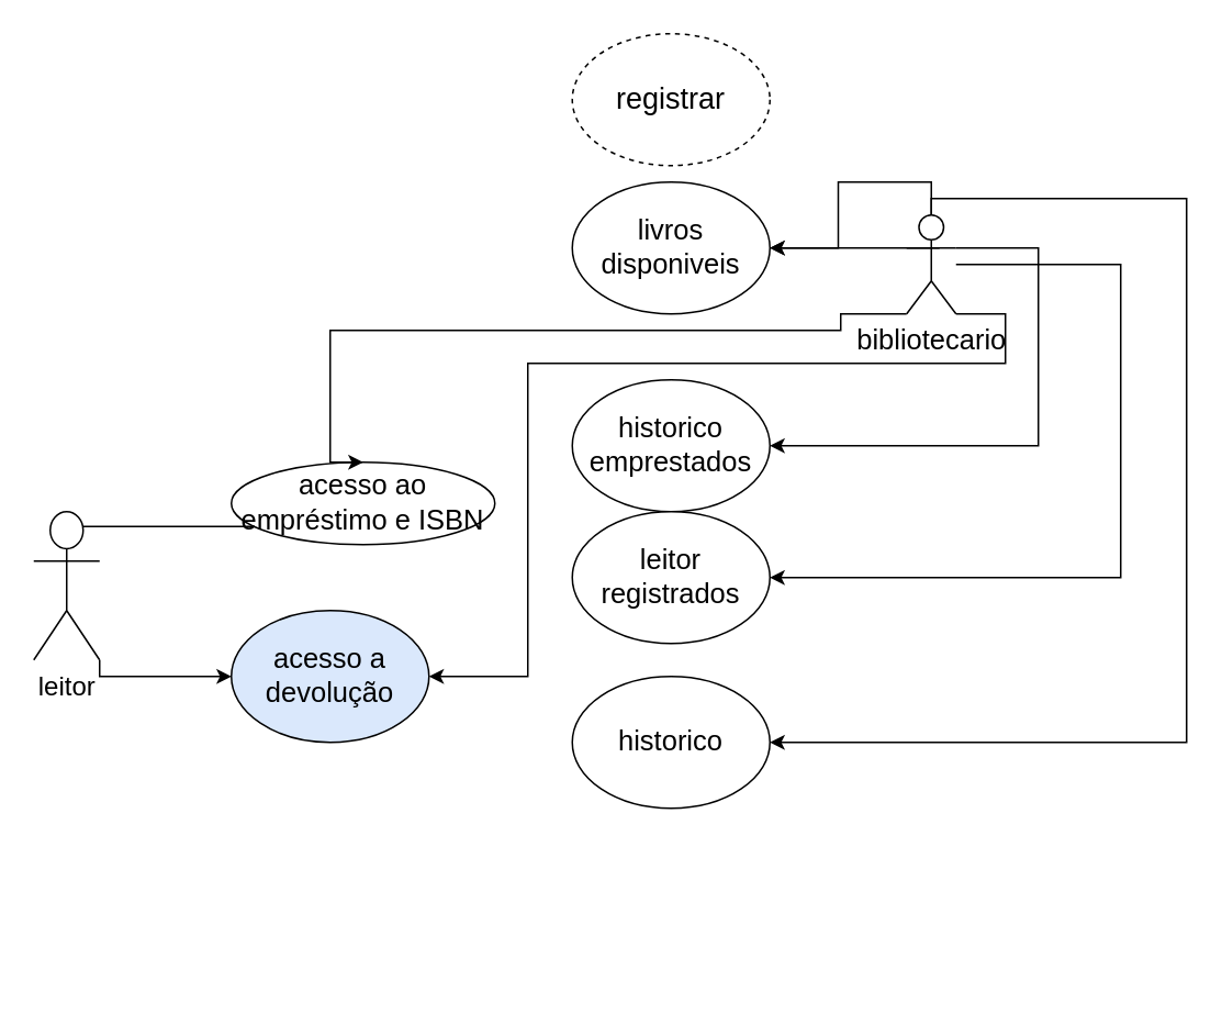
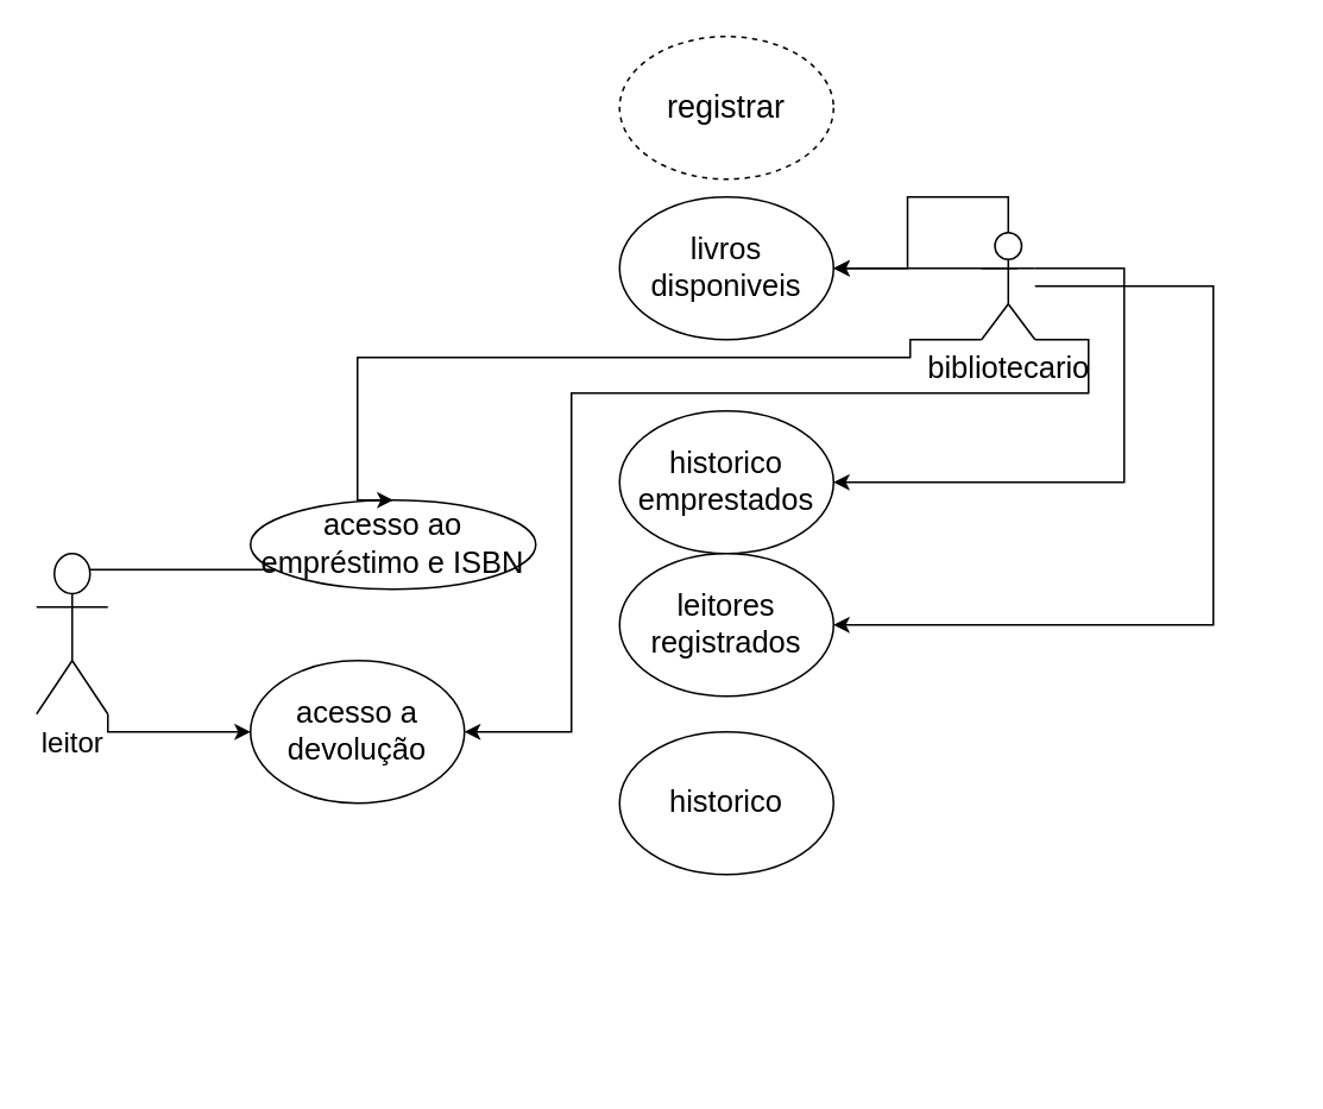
  <mxCell id="0" />
  <mxCell id="1" parent="0" />
  <mxCell id="2" style="edgeStyle=orthogonalEdgeStyle;rounded=0;orthogonalLoop=1;jettySize=auto;html=1;entryX=0;entryY=0.5;entryDx=0;entryDy=0;exitX=0.75;exitY=0.1;exitDx=0;exitDy=0;exitPerimeter=0;" edge="1" parent="1" source="4" target="5"><mxGeometry relative="1" as="geometry"><mxPoint x="80" y="350" as="sourcePoint" /><Array as="points"><mxPoint x="158" y="319" /></Array></mxGeometry></mxCell>
  <mxCell id="3" style="edgeStyle=orthogonalEdgeStyle;rounded=0;orthogonalLoop=1;jettySize=auto;html=1;exitX=1;exitY=1;exitDx=0;exitDy=0;exitPerimeter=0;entryX=0;entryY=0.5;entryDx=0;entryDy=0;" edge="1" parent="1" source="4" target="6"><mxGeometry relative="1" as="geometry"><mxPoint x="60" y="410" as="targetPoint" /><Array as="points"><mxPoint x="60" y="410" /><mxPoint x="140" y="410" /></Array></mxGeometry></mxCell>
  <mxCell id="4" value="&lt;font style=&quot;font-size: 16px;&quot;&gt;leitor&lt;/font&gt;" style="shape=umlActor;verticalLabelPosition=bottom;verticalAlign=top;html=1;outlineConnect=0;" vertex="1" parent="1"><mxGeometry x="20" y="310" width="40" height="90" as="geometry" /></mxCell>
  <mxCell id="5" value="&lt;font style=&quot;font-size: 17px;&quot;&gt;acesso ao empréstimo e ISBN&lt;/font&gt;" style="ellipse;whiteSpace=wrap;html=1;" vertex="1" parent="1"><mxGeometry x="140" y="280" width="160" height="50" as="geometry" /></mxCell>
- <mxCell id="6" value="&lt;font style=&quot;font-size: 17px;&quot;&gt;acesso a devolução&lt;/font&gt;" style="ellipse;whiteSpace=wrap;html=1;fillColor=#dae8fc;" vertex="1" parent="1"><mxGeometry x="140" y="370" width="120" height="80" as="geometry" /></mxCell>
+ <mxCell id="6" value="&lt;font style=&quot;font-size: 17px;&quot;&gt;acesso a devolução&lt;/font&gt;" style="ellipse;whiteSpace=wrap;html=1;" vertex="1" parent="1"><mxGeometry x="140" y="370" width="120" height="80" as="geometry" /></mxCell>
  <mxCell id="7" value="&lt;font style=&quot;font-size: 18px;&quot;&gt;registrar&lt;/font&gt;" style="ellipse;whiteSpace=wrap;html=1;dashed=1;" vertex="1" parent="1"><mxGeometry x="347" y="20" width="120" height="80" as="geometry" /></mxCell>
  <mxCell id="8" value="&lt;font style=&quot;font-size: 17px;&quot;&gt;livros disponiveis&lt;/font&gt;" style="ellipse;whiteSpace=wrap;html=1;" vertex="1" parent="1"><mxGeometry x="347" y="110" width="120" height="80" as="geometry" /></mxCell>
  <mxCell id="9" style="edgeStyle=orthogonalEdgeStyle;rounded=0;orthogonalLoop=1;jettySize=auto;html=1;entryX=1;entryY=0.5;entryDx=0;entryDy=0;" edge="1" parent="1"><mxGeometry relative="1" as="geometry"><mxPoint x="570" y="150" as="sourcePoint" /><mxPoint x="467" y="150" as="targetPoint" /></mxGeometry></mxCell>
  <mxCell id="10" style="edgeStyle=orthogonalEdgeStyle;rounded=0;orthogonalLoop=1;jettySize=auto;html=1;entryX=1;entryY=0.5;entryDx=0;entryDy=0;exitX=1;exitY=0.333;exitDx=0;exitDy=0;exitPerimeter=0;" edge="1" parent="1" source="16" target="17"><mxGeometry relative="1" as="geometry"><mxPoint x="467" y="240" as="targetPoint" /><Array as="points"><mxPoint x="630" y="150" /><mxPoint x="630" y="270" /></Array></mxGeometry></mxCell>
  <mxCell id="11" style="edgeStyle=orthogonalEdgeStyle;rounded=0;orthogonalLoop=1;jettySize=auto;html=1;exitX=0.5;exitY=0;exitDx=0;exitDy=0;exitPerimeter=0;" edge="1" parent="1" source="16" target="8"><mxGeometry relative="1" as="geometry"><mxPoint x="585" y="130" as="sourcePoint" /></mxGeometry></mxCell>
  <mxCell id="12" style="edgeStyle=orthogonalEdgeStyle;rounded=0;orthogonalLoop=1;jettySize=auto;html=1;entryX=1;entryY=0.5;entryDx=0;entryDy=0;" edge="1" parent="1" source="16" target="18"><mxGeometry relative="1" as="geometry"><Array as="points"><mxPoint x="680" y="160" /><mxPoint x="680" y="350" /></Array></mxGeometry></mxCell>
- <mxCell id="13" style="edgeStyle=orthogonalEdgeStyle;rounded=0;orthogonalLoop=1;jettySize=auto;html=1;entryX=1;entryY=0.5;entryDx=0;entryDy=0;exitX=0.5;exitY=0;exitDx=0;exitDy=0;exitPerimeter=0;" edge="1" parent="1" source="16" target="19"><mxGeometry relative="1" as="geometry"><Array as="points"><mxPoint x="585" y="120" /><mxPoint x="720" y="120" /><mxPoint x="720" y="600" /></Array></mxGeometry></mxCell>
  <mxCell id="14" style="edgeStyle=orthogonalEdgeStyle;rounded=0;orthogonalLoop=1;jettySize=auto;html=1;entryX=0.5;entryY=0;entryDx=0;entryDy=0;exitX=0;exitY=1;exitDx=0;exitDy=0;exitPerimeter=0;" edge="1" parent="1" source="16" target="5"><mxGeometry relative="1" as="geometry"><Array as="points"><mxPoint x="510" y="190" /><mxPoint x="510" y="200" /><mxPoint x="200" y="200" /></Array></mxGeometry></mxCell>
  <mxCell id="15" style="edgeStyle=orthogonalEdgeStyle;rounded=0;orthogonalLoop=1;jettySize=auto;html=1;entryX=1;entryY=0.5;entryDx=0;entryDy=0;exitX=1;exitY=1;exitDx=0;exitDy=0;exitPerimeter=0;" edge="1" parent="1" source="16" target="6"><mxGeometry relative="1" as="geometry"><Array as="points"><mxPoint x="610" y="190" /><mxPoint x="610" y="220" /><mxPoint x="320" y="220" /><mxPoint x="320" y="410" /></Array></mxGeometry></mxCell>
  <mxCell id="16" value="&lt;font style=&quot;font-size: 17px;&quot;&gt;bibliotecario&lt;/font&gt;" style="shape=umlActor;verticalLabelPosition=bottom;verticalAlign=top;html=1;outlineConnect=0;strokeWidth=1;" vertex="1" parent="1"><mxGeometry x="550" y="130" width="30" height="60" as="geometry" /></mxCell>
  <mxCell id="17" value="&lt;font style=&quot;font-size: 17px;&quot;&gt;historico emprestados&lt;/font&gt;" style="ellipse;whiteSpace=wrap;html=1;" vertex="1" parent="1"><mxGeometry x="347" y="230" width="120" height="80" as="geometry" /></mxCell>
- <mxCell id="18" value="&lt;font style=&quot;font-size: 17px;&quot;&gt;leitor registrados&lt;/font&gt;" style="ellipse;whiteSpace=wrap;html=1;" vertex="1" parent="1"><mxGeometry x="347" y="310" width="120" height="80" as="geometry" /></mxCell>
+ <mxCell id="18" value="&lt;font style=&quot;font-size: 17px;&quot;&gt;leitores registrados&lt;/font&gt;" style="ellipse;whiteSpace=wrap;html=1;" vertex="1" parent="1"><mxGeometry x="347" y="310" width="120" height="80" as="geometry" /></mxCell>
  <mxCell id="19" value="&lt;font style=&quot;font-size: 17px;&quot;&gt;historico&lt;/font&gt;" style="ellipse;whiteSpace=wrap;html=1;" vertex="1" parent="1"><mxGeometry x="347" y="410" width="120" height="80" as="geometry" /></mxCell>
